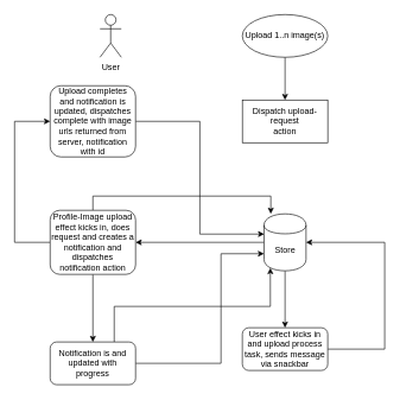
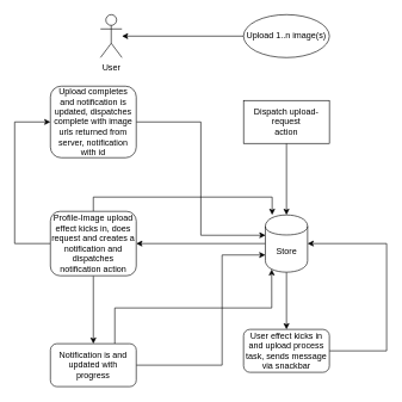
  <mxCell id="0" />
  <mxCell id="1" parent="0" />
  <mxCell id="2" value="User" style="shape=umlActor;verticalLabelPosition=bottom;labelBackgroundColor=#ffffff;verticalAlign=top;html=1;outlineConnect=0;" vertex="1" parent="1"><mxGeometry x="140" y="20" width="30" height="60" as="geometry" /></mxCell>
- <mxCell id="3" style="edgeStyle=orthogonalEdgeStyle;rounded=0;orthogonalLoop=1;jettySize=auto;html=1;entryX=0.5;entryY=0;entryDx=0;entryDy=0;" edge="1" parent="1" source="4" target="9"><mxGeometry relative="1" as="geometry" /></mxCell>
+ <mxCell id="3" style="edgeStyle=orthogonalEdgeStyle;rounded=0;orthogonalLoop=1;jettySize=auto;html=1;" edge="1" parent="1" source="4" target="2"><mxGeometry relative="1" as="geometry" /></mxCell>
  <mxCell id="4" value="Upload 1..n image(s)" style="ellipse;whiteSpace=wrap;html=1;" vertex="1" parent="1"><mxGeometry x="340" y="20" width="120" height="60" as="geometry" /></mxCell>
  <mxCell id="5" style="edgeStyle=orthogonalEdgeStyle;rounded=0;orthogonalLoop=1;jettySize=auto;html=1;entryX=0.5;entryY=0;entryDx=0;entryDy=0;" edge="1" parent="1" source="7" target="11"><mxGeometry relative="1" as="geometry" /></mxCell>
  <mxCell id="6" style="edgeStyle=orthogonalEdgeStyle;rounded=0;orthogonalLoop=1;jettySize=auto;html=1;exitX=0;exitY=0.5;exitDx=0;exitDy=0;entryX=1;entryY=0.5;entryDx=0;entryDy=0;" edge="1" parent="1" source="7" target="15"><mxGeometry relative="1" as="geometry" /></mxCell>
  <mxCell id="7" value="Store" style="shape=cylinder;whiteSpace=wrap;html=1;boundedLbl=1;backgroundOutline=1;" vertex="1" parent="1"><mxGeometry x="370.5" y="300" width="59" height="80" as="geometry" /></mxCell>
+ <mxCell id="8" style="edgeStyle=orthogonalEdgeStyle;rounded=0;orthogonalLoop=1;jettySize=auto;html=1;exitX=0.5;exitY=1;exitDx=0;exitDy=0;" edge="1" parent="1" source="9" target="7"><mxGeometry relative="1" as="geometry" /></mxCell>
  <mxCell id="9" value="Dispatch upload-request&lt;br&gt;action&lt;br&gt;" style="whiteSpace=wrap;html=1;rounded=0;" vertex="1" parent="1"><mxGeometry x="340" y="140" width="120" height="60" as="geometry" /></mxCell>
  <mxCell id="10" style="edgeStyle=orthogonalEdgeStyle;rounded=0;orthogonalLoop=1;jettySize=auto;html=1;exitX=1;exitY=0.5;exitDx=0;exitDy=0;entryX=1;entryY=0.5;entryDx=0;entryDy=0;" edge="1" parent="1" source="11" target="7"><mxGeometry relative="1" as="geometry"><Array as="points"><mxPoint x="540" y="490" /><mxPoint x="540" y="340" /></Array></mxGeometry></mxCell>
  <mxCell id="11" value="User effect kicks in and upload process task, sends message via snackbar" style="rounded=1;whiteSpace=wrap;html=1;" vertex="1" parent="1"><mxGeometry x="340" y="460" width="120" height="60" as="geometry" /></mxCell>
  <mxCell id="12" style="edgeStyle=orthogonalEdgeStyle;rounded=0;orthogonalLoop=1;jettySize=auto;html=1;exitX=0.5;exitY=0;exitDx=0;exitDy=0;entryX=0.161;entryY=0;entryDx=0;entryDy=0;entryPerimeter=0;" edge="1" parent="1" source="15" target="7"><mxGeometry relative="1" as="geometry"><mxPoint x="270" y="220" as="targetPoint" /></mxGeometry></mxCell>
  <mxCell id="13" style="edgeStyle=orthogonalEdgeStyle;rounded=0;orthogonalLoop=1;jettySize=auto;html=1;" edge="1" parent="1" source="15" target="18"><mxGeometry relative="1" as="geometry" /></mxCell>
  <mxCell id="14" style="edgeStyle=orthogonalEdgeStyle;rounded=0;orthogonalLoop=1;jettySize=auto;html=1;entryX=0;entryY=0.5;entryDx=0;entryDy=0;" edge="1" parent="1" source="15" target="20"><mxGeometry relative="1" as="geometry"><Array as="points"><mxPoint x="20" y="340" /><mxPoint x="20" y="170" /></Array></mxGeometry></mxCell>
  <mxCell id="15" value="Profile-Image upload effect kicks in, does request and creates a notification and dispatches notification action" style="rounded=1;whiteSpace=wrap;html=1;" vertex="1" parent="1"><mxGeometry x="70" y="295" width="120" height="90" as="geometry" /></mxCell>
  <mxCell id="16" style="edgeStyle=orthogonalEdgeStyle;rounded=0;orthogonalLoop=1;jettySize=auto;html=1;entryX=0;entryY=0.7;entryDx=0;entryDy=0;" edge="1" parent="1" source="18" target="7"><mxGeometry relative="1" as="geometry"><Array as="points"><mxPoint x="310" y="510" /><mxPoint x="310" y="356" /></Array></mxGeometry></mxCell>
  <mxCell id="17" style="edgeStyle=orthogonalEdgeStyle;rounded=0;orthogonalLoop=1;jettySize=auto;html=1;exitX=0.75;exitY=0;exitDx=0;exitDy=0;entryX=0.15;entryY=0.95;entryDx=0;entryDy=0;entryPerimeter=0;" edge="1" parent="1" source="18" target="7"><mxGeometry relative="1" as="geometry" /></mxCell>
  <mxCell id="18" value="Notification is and updated with progress" style="rounded=1;whiteSpace=wrap;html=1;" vertex="1" parent="1"><mxGeometry x="70" y="480" width="120" height="60" as="geometry" /></mxCell>
  <mxCell id="19" style="edgeStyle=orthogonalEdgeStyle;rounded=0;orthogonalLoop=1;jettySize=auto;html=1;entryX=0.003;entryY=0.355;entryDx=0;entryDy=0;entryPerimeter=0;" edge="1" parent="1" source="20" target="7"><mxGeometry relative="1" as="geometry" /></mxCell>
  <mxCell id="20" value="Upload completes and notification is updated, dispatches complete with image urls returned from server, notification with id" style="rounded=1;whiteSpace=wrap;html=1;" vertex="1" parent="1"><mxGeometry x="70" y="120" width="120" height="100" as="geometry" /></mxCell>
